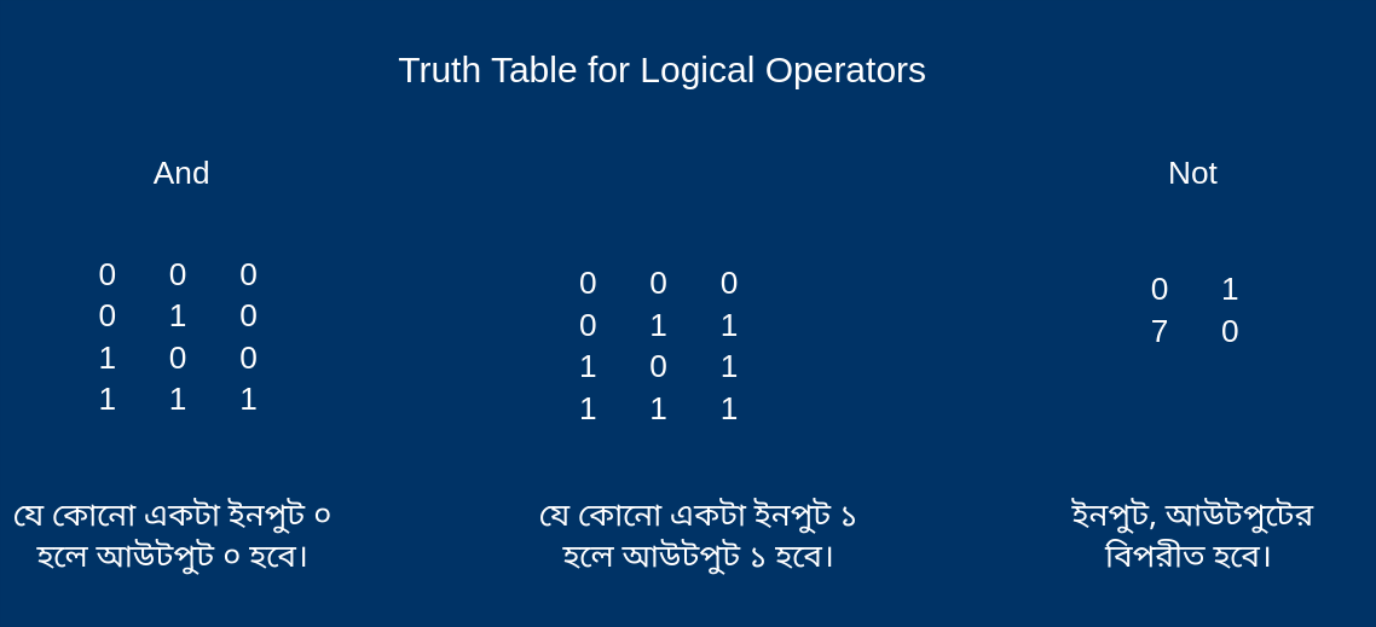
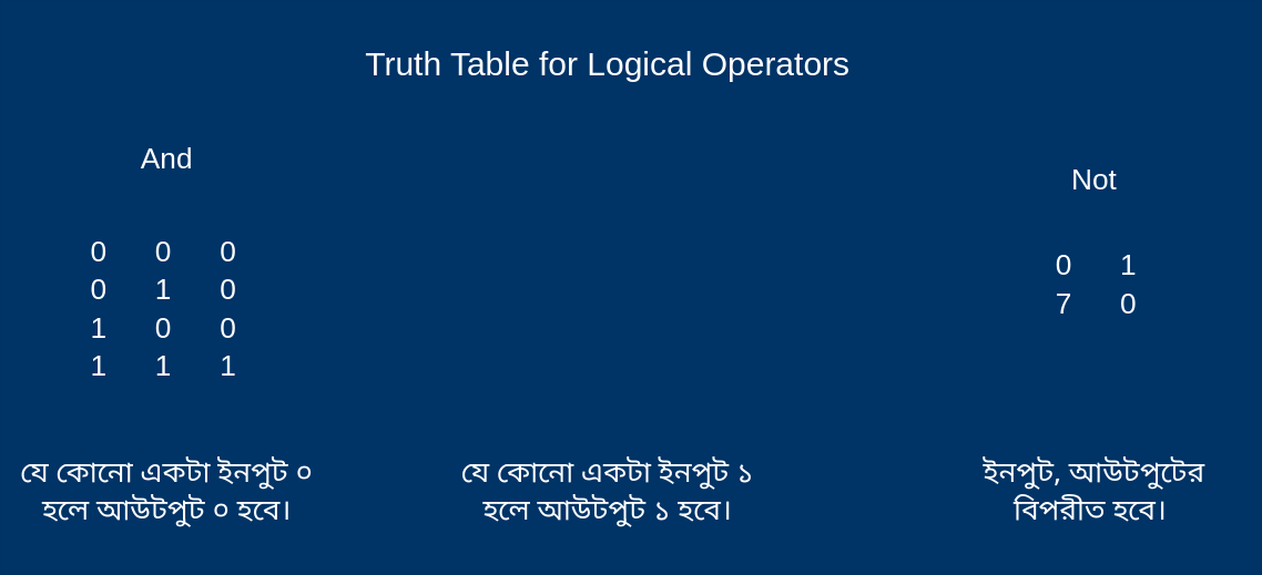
  <mxCell id="0" />
  <mxCell id="1" parent="0" />
  <mxCell id="2" value="&lt;font style=&quot;font-size: 40px;&quot;&gt;Truth Table for Logical Operators&lt;br&gt;&lt;/font&gt;" style="text;strokeColor=none;align=center;fillColor=none;html=1;verticalAlign=middle;whiteSpace=wrap;rounded=0;strokeWidth=1;fontSize=17;fontColor=#FFFFFF;" vertex="1" parent="1"><mxGeometry x="390" y="20" width="680" height="110" as="geometry" /></mxCell>
  <mxCell id="3" value="&lt;font style=&quot;&quot;&gt;&lt;font style=&quot;font-size: 35px;&quot;&gt;And&lt;/font&gt;&lt;br&gt;&lt;/font&gt;" style="text;strokeColor=none;align=center;fillColor=none;html=1;verticalAlign=middle;whiteSpace=wrap;rounded=0;strokeWidth=1;fontSize=17;fontColor=#FFFFFF;" vertex="1" parent="1"><mxGeometry x="125" y="150" width="150" height="80" as="geometry" /></mxCell>
- <mxCell id="4" value="&lt;font style=&quot;&quot;&gt;&lt;font style=&quot;font-size: 35px;&quot;&gt;Not&lt;/font&gt;&lt;br&gt;&lt;/font&gt;" style="text;strokeColor=none;align=center;fillColor=none;html=1;verticalAlign=middle;whiteSpace=wrap;rounded=0;strokeWidth=1;fontSize=17;fontColor=#FFFFFF;" vertex="1" parent="1"><mxGeometry x="1240" y="150" width="150" height="80" as="geometry" /></mxCell>
+ <mxCell id="4" value="&lt;font style=&quot;&quot;&gt;&lt;font style=&quot;font-size: 35px;&quot;&gt;Not&lt;/font&gt;&lt;br&gt;&lt;/font&gt;" style="text;strokeColor=none;align=center;fillColor=none;html=1;verticalAlign=middle;whiteSpace=wrap;rounded=0;strokeWidth=1;fontSize=17;fontColor=#FFFFFF;" vertex="1" parent="1"><mxGeometry x="1240" y="175" width="150" height="80" as="geometry" /></mxCell>
  <mxCell id="5" value="&lt;table&gt;&lt;tbody&gt;&lt;tr&gt;&lt;td&gt;0&lt;span style=&quot;white-space: pre;&quot;&gt;&#09;&lt;/span&gt;0&lt;span style=&quot;white-space: pre;&quot;&gt;&#09;&lt;/span&gt;0&lt;br&gt;&lt;/td&gt;&lt;td&gt;&lt;br&gt;&lt;/td&gt;&lt;td&gt;&lt;br&gt;&lt;/td&gt;&lt;/tr&gt;&lt;tr&gt;&lt;td&gt;0&lt;span style=&quot;white-space: pre;&quot;&gt;&#09;&lt;/span&gt;1&lt;span style=&quot;white-space: pre;&quot;&gt;&#09;&lt;/span&gt;0&lt;br&gt;&lt;/td&gt;&lt;td&gt;&lt;br&gt;&lt;/td&gt;&lt;td&gt;&lt;br&gt;&lt;/td&gt;&lt;/tr&gt;&lt;tr&gt;&lt;td&gt;1&lt;span style=&quot;white-space: pre;&quot;&gt;&#09;&lt;/span&gt;0&lt;span style=&quot;white-space: pre;&quot;&gt;&#09;&lt;/span&gt;0&lt;/td&gt;&lt;td&gt;&lt;br&gt;&lt;/td&gt;&lt;td&gt;&lt;br&gt;&lt;/td&gt;&lt;/tr&gt;&lt;tr&gt;&lt;td&gt;1&lt;span style=&quot;white-space: pre;&quot;&gt;&#09;&lt;/span&gt;1&lt;span style=&quot;white-space: pre;&quot;&gt;&#09;&lt;/span&gt;1&lt;/td&gt;&lt;td&gt;&lt;br&gt;&lt;/td&gt;&lt;td&gt;&lt;br&gt;&lt;/td&gt;&lt;/tr&gt;&lt;/tbody&gt;&lt;/table&gt;" style="text;strokeColor=none;align=center;fillColor=none;html=1;verticalAlign=middle;whiteSpace=wrap;rounded=0;strokeWidth=1;fontSize=35;fontColor=#FFFFFF;" vertex="1" parent="1"><mxGeometry x="70" y="220" width="260" height="300" as="geometry" /></mxCell>
- <mxCell id="6" value="&lt;table&gt;&lt;tbody&gt;&lt;tr&gt;&lt;td&gt;0&lt;span style=&quot;white-space: pre;&quot;&gt;&#09;&lt;/span&gt;0&lt;span style=&quot;white-space: pre;&quot;&gt;&#09;&lt;/span&gt;0&lt;br&gt;&lt;/td&gt;&lt;td&gt;&lt;br&gt;&lt;/td&gt;&lt;td&gt;&lt;br&gt;&lt;/td&gt;&lt;/tr&gt;&lt;tr&gt;&lt;td&gt;0&lt;span style=&quot;white-space: pre;&quot;&gt;&#09;&lt;/span&gt;1&lt;span style=&quot;white-space: pre;&quot;&gt;&#09;&lt;/span&gt;1&lt;br&gt;&lt;/td&gt;&lt;td&gt;&lt;br&gt;&lt;/td&gt;&lt;td&gt;&lt;br&gt;&lt;/td&gt;&lt;/tr&gt;&lt;tr&gt;&lt;td&gt;1&lt;span style=&quot;white-space: pre;&quot;&gt;&#09;&lt;/span&gt;0&lt;span style=&quot;white-space: pre;&quot;&gt;&#09;&lt;/span&gt;1&lt;/td&gt;&lt;td&gt;&lt;br&gt;&lt;/td&gt;&lt;td&gt;&lt;br&gt;&lt;/td&gt;&lt;/tr&gt;&lt;tr&gt;&lt;td&gt;1&lt;span style=&quot;white-space: pre;&quot;&gt;&#09;&lt;/span&gt;1&lt;span style=&quot;white-space: pre;&quot;&gt;&#09;&lt;/span&gt;1&lt;/td&gt;&lt;td&gt;&lt;br&gt;&lt;/td&gt;&lt;td&gt;&lt;br&gt;&lt;/td&gt;&lt;/tr&gt;&lt;/tbody&gt;&lt;/table&gt;" style="text;strokeColor=none;align=center;fillColor=none;html=1;verticalAlign=middle;whiteSpace=wrap;rounded=0;strokeWidth=1;fontSize=35;fontColor=#FFFFFF;" vertex="1" parent="1"><mxGeometry x="600" y="230" width="260" height="300" as="geometry" /></mxCell>
  <mxCell id="7" value="&lt;table&gt;&lt;tbody&gt;&lt;tr&gt;&lt;td&gt;&lt;br&gt;&lt;/td&gt;&lt;td&gt;0&lt;span style=&quot;white-space: pre;&quot;&gt;&#09;&lt;/span&gt;1&lt;br&gt;&lt;/td&gt;&lt;/tr&gt;&lt;tr&gt;&lt;td&gt;&lt;br&gt;&lt;/td&gt;&lt;td&gt;7&lt;span style=&quot;white-space: pre;&quot;&gt;&#09;&lt;/span&gt;0&lt;/td&gt;&lt;/tr&gt;&lt;/tbody&gt;&lt;/table&gt;" style="text;strokeColor=none;align=center;fillColor=none;html=1;verticalAlign=middle;whiteSpace=wrap;rounded=0;strokeWidth=1;fontSize=35;fontColor=#FFFFFF;" vertex="1" parent="1"><mxGeometry x="1242.5" y="263" width="145" height="155" as="geometry" /></mxCell>
- <mxCell id="8" value="&lt;font face=&quot;Noto Sans Bengali&quot; data-font-src=&quot;https://fonts.googleapis.com/css?family=Noto+Sans+Bengali&quot;&gt;যে কোনো একটা ইনপুট ০ হলে আউটপুট ০ হবে।&lt;/font&gt;" style="text;strokeColor=none;align=center;fillColor=none;html=1;verticalAlign=top;whiteSpace=wrap;rounded=0;strokeWidth=1;fontSize=35;fontColor=#FFFFFF;" vertex="1" parent="1"><mxGeometry x="10" y="540" width="360" height="130" as="geometry" /></mxCell>
- <mxCell id="9" value="&lt;font face=&quot;Noto Sans Bengali&quot; data-font-src=&quot;https://fonts.googleapis.com/css?family=Noto+Sans+Bengali&quot;&gt;যে কোনো একটা ইনপুট ১ হলে আউটপুট ১ হবে।&lt;/font&gt;" style="text;strokeColor=none;align=center;fillColor=none;html=1;verticalAlign=top;whiteSpace=wrap;rounded=0;strokeWidth=1;fontSize=35;fontColor=#FFFFFF;" vertex="1" parent="1"><mxGeometry x="590" y="540" width="360" height="130" as="geometry" /></mxCell>
+ <mxCell id="8" value="&lt;font face=&quot;Noto Sans Bengali&quot; data-font-src=&quot;https://fonts.googleapis.com/css?family=Noto+Sans+Bengali&quot;&gt;যে কোনো একটা ইনপুট ০ হলে আউটপুট ০ হবে।&lt;/font&gt;" style="text;strokeColor=none;align=center;fillColor=none;html=1;verticalAlign=top;whiteSpace=wrap;rounded=0;strokeWidth=1;fontSize=35;fontColor=#FFFFFF;" vertex="1" parent="1"><mxGeometry x="20" y="540" width="360" height="130" as="geometry" /></mxCell>
+ <mxCell id="9" value="&lt;font face=&quot;Noto Sans Bengali&quot; data-font-src=&quot;https://fonts.googleapis.com/css?family=Noto+Sans+Bengali&quot;&gt;যে কোনো একটা ইনপুট ১ হলে আউটপুট ১ হবে।&lt;/font&gt;" style="text;strokeColor=none;align=center;fillColor=none;html=1;verticalAlign=top;whiteSpace=wrap;rounded=0;strokeWidth=1;fontSize=35;fontColor=#FFFFFF;" vertex="1" parent="1"><mxGeometry x="550" y="540" width="360" height="130" as="geometry" /></mxCell>
  <mxCell id="10" value="&lt;font face=&quot;Noto Sans Bengali&quot; data-font-src=&quot;https://fonts.googleapis.com/css?family=Noto+Sans+Bengali&quot;&gt;ইনপুট, আউটপুটের বিপরীত হবে।&amp;nbsp;&lt;/font&gt;" style="text;strokeColor=none;align=center;fillColor=none;html=1;verticalAlign=top;whiteSpace=wrap;rounded=0;strokeWidth=1;fontSize=35;fontColor=#FFFFFF;" vertex="1" parent="1"><mxGeometry x="1135" y="540" width="360" height="130" as="geometry" /></mxCell>
